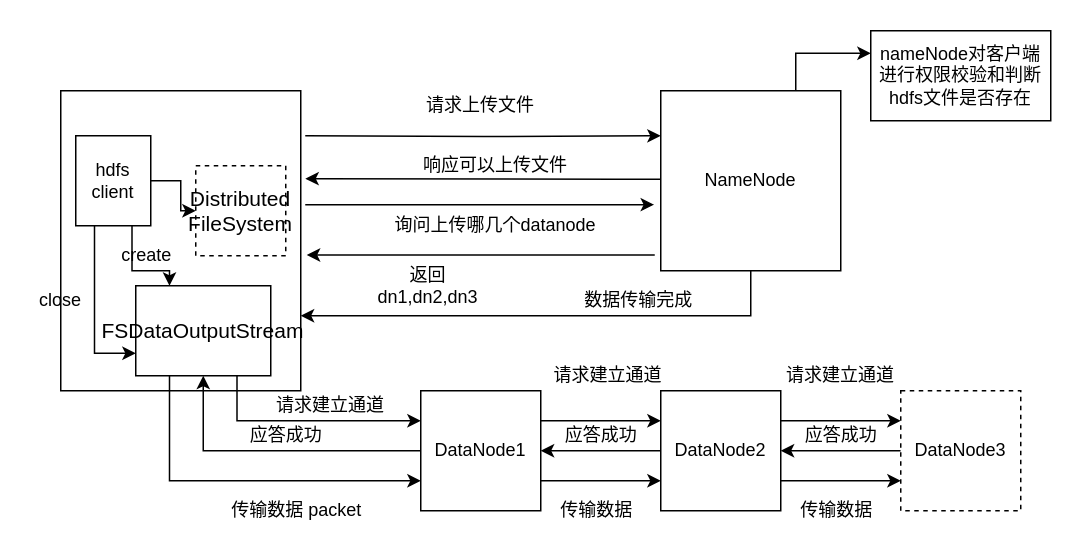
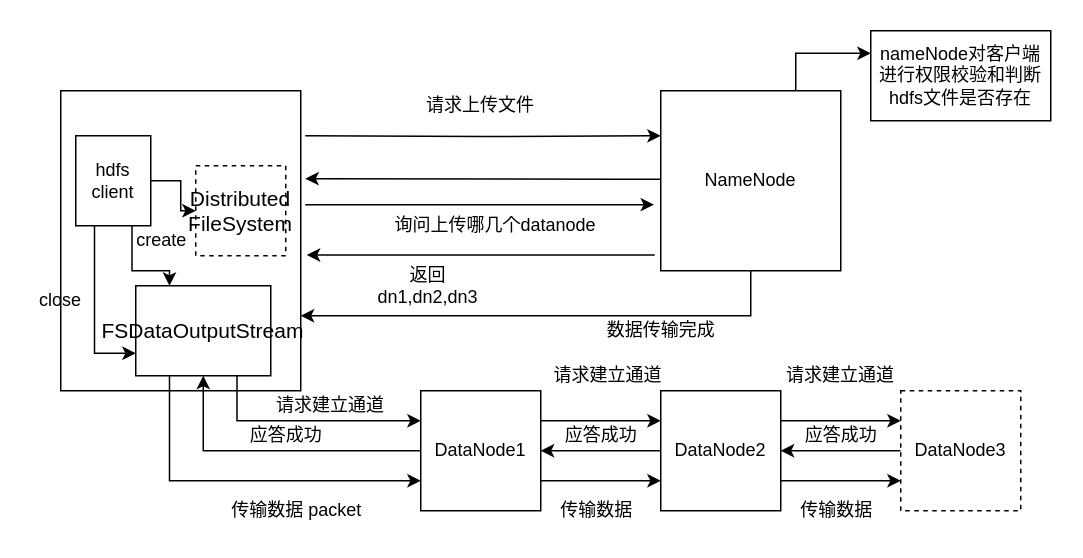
  <mxCell id="0" />
  <mxCell id="1" parent="0" />
  <mxCell id="2" style="edgeStyle=orthogonalEdgeStyle;rounded=0;orthogonalLoop=1;jettySize=auto;html=1;entryX=0;entryY=0.25;entryDx=0;entryDy=0;" edge="1" parent="1" target="12"><mxGeometry relative="1" as="geometry"><mxPoint x="203" y="90" as="sourcePoint" /></mxGeometry></mxCell>
  <mxCell id="3" value="" style="whiteSpace=wrap;html=1;" vertex="1" parent="1"><mxGeometry x="40" y="60" width="160" height="200" as="geometry" /></mxCell>
  <mxCell id="4" style="edgeStyle=orthogonalEdgeStyle;rounded=0;orthogonalLoop=1;jettySize=auto;html=1;exitX=1;exitY=0.5;exitDx=0;exitDy=0;" edge="1" parent="1" source="7" target="8"><mxGeometry relative="1" as="geometry" /></mxCell>
  <mxCell id="5" style="edgeStyle=orthogonalEdgeStyle;rounded=0;orthogonalLoop=1;jettySize=auto;html=1;exitX=0.75;exitY=1;exitDx=0;exitDy=0;entryX=0.25;entryY=0;entryDx=0;entryDy=0;" edge="1" parent="1" source="7" target="32"><mxGeometry relative="1" as="geometry"><Array as="points"><mxPoint x="88" y="180" /><mxPoint x="113" y="180" /></Array></mxGeometry></mxCell>
  <mxCell id="6" style="edgeStyle=orthogonalEdgeStyle;rounded=0;orthogonalLoop=1;jettySize=auto;html=1;exitX=0.25;exitY=1;exitDx=0;exitDy=0;entryX=0;entryY=0.75;entryDx=0;entryDy=0;" edge="1" parent="1" source="7" target="32"><mxGeometry relative="1" as="geometry" /></mxCell>
  <mxCell id="7" value="hdfs client" style="rounded=0;whiteSpace=wrap;html=1;" vertex="1" parent="1"><mxGeometry x="50" y="90" width="50" height="60" as="geometry" /></mxCell>
  <mxCell id="8" value="&lt;span lang=&quot;EN-US&quot; style=&quot;font-size: 10.5pt ; font-family: &amp;#34;calibri&amp;#34; , sans-serif&quot;&gt;Distributed FileSystem&lt;/span&gt;" style="rounded=0;whiteSpace=wrap;html=1;dashed=1;" vertex="1" parent="1"><mxGeometry x="130" y="110" width="60" height="60" as="geometry" /></mxCell>
  <mxCell id="9" style="edgeStyle=orthogonalEdgeStyle;rounded=0;orthogonalLoop=1;jettySize=auto;html=1;exitX=0.75;exitY=0;exitDx=0;exitDy=0;entryX=0;entryY=0.25;entryDx=0;entryDy=0;" edge="1" parent="1" source="12" target="24"><mxGeometry relative="1" as="geometry" /></mxCell>
  <mxCell id="10" style="edgeStyle=orthogonalEdgeStyle;rounded=0;orthogonalLoop=1;jettySize=auto;html=1;entryX=1.019;entryY=0.293;entryDx=0;entryDy=0;entryPerimeter=0;" edge="1" parent="1" source="12" target="3"><mxGeometry relative="1" as="geometry"><mxPoint x="210" y="120" as="targetPoint" /><Array as="points"><mxPoint x="410" y="119" /><mxPoint x="410" y="119" /></Array></mxGeometry></mxCell>
  <mxCell id="11" style="edgeStyle=orthogonalEdgeStyle;rounded=0;orthogonalLoop=1;jettySize=auto;html=1;exitX=0.5;exitY=1;exitDx=0;exitDy=0;entryX=1;entryY=0.75;entryDx=0;entryDy=0;" edge="1" parent="1" source="12" target="3"><mxGeometry relative="1" as="geometry" /></mxCell>
  <mxCell id="12" value="NameNode" style="whiteSpace=wrap;html=1;" vertex="1" parent="1"><mxGeometry x="440" y="60" width="120" height="120" as="geometry" /></mxCell>
  <mxCell id="13" style="edgeStyle=orthogonalEdgeStyle;rounded=0;orthogonalLoop=1;jettySize=auto;html=1;exitX=1;exitY=0.25;exitDx=0;exitDy=0;entryX=0;entryY=0.25;entryDx=0;entryDy=0;" edge="1" parent="1" source="16" target="22"><mxGeometry relative="1" as="geometry" /></mxCell>
  <mxCell id="14" style="edgeStyle=orthogonalEdgeStyle;rounded=0;orthogonalLoop=1;jettySize=auto;html=1;exitX=0;exitY=0.5;exitDx=0;exitDy=0;entryX=0.5;entryY=1;entryDx=0;entryDy=0;" edge="1" parent="1" source="16" target="32"><mxGeometry relative="1" as="geometry" /></mxCell>
  <mxCell id="15" style="edgeStyle=orthogonalEdgeStyle;rounded=0;orthogonalLoop=1;jettySize=auto;html=1;exitX=1;exitY=0.75;exitDx=0;exitDy=0;entryX=0;entryY=0.75;entryDx=0;entryDy=0;" edge="1" parent="1" source="16" target="22"><mxGeometry relative="1" as="geometry" /></mxCell>
  <mxCell id="16" value="DataNode1" style="whiteSpace=wrap;html=1;" vertex="1" parent="1"><mxGeometry x="280" y="260" width="80" height="80" as="geometry" /></mxCell>
  <mxCell id="17" style="edgeStyle=orthogonalEdgeStyle;rounded=0;orthogonalLoop=1;jettySize=auto;html=1;exitX=0;exitY=0.5;exitDx=0;exitDy=0;entryX=1;entryY=0.5;entryDx=0;entryDy=0;" edge="1" parent="1" source="18" target="22"><mxGeometry relative="1" as="geometry" /></mxCell>
  <mxCell id="18" value="DataNode3" style="whiteSpace=wrap;html=1;dashed=1;" vertex="1" parent="1"><mxGeometry x="600" y="260" width="80" height="80" as="geometry" /></mxCell>
  <mxCell id="19" style="edgeStyle=orthogonalEdgeStyle;rounded=0;orthogonalLoop=1;jettySize=auto;html=1;exitX=1;exitY=0.25;exitDx=0;exitDy=0;entryX=0;entryY=0.25;entryDx=0;entryDy=0;" edge="1" parent="1" source="22" target="18"><mxGeometry relative="1" as="geometry" /></mxCell>
  <mxCell id="20" style="edgeStyle=orthogonalEdgeStyle;rounded=0;orthogonalLoop=1;jettySize=auto;html=1;exitX=0;exitY=0.5;exitDx=0;exitDy=0;entryX=1;entryY=0.5;entryDx=0;entryDy=0;" edge="1" parent="1" source="22" target="16"><mxGeometry relative="1" as="geometry" /></mxCell>
  <mxCell id="21" style="edgeStyle=orthogonalEdgeStyle;rounded=0;orthogonalLoop=1;jettySize=auto;html=1;exitX=1;exitY=0.75;exitDx=0;exitDy=0;entryX=0;entryY=0.75;entryDx=0;entryDy=0;" edge="1" parent="1" source="22" target="18"><mxGeometry relative="1" as="geometry" /></mxCell>
  <mxCell id="22" value="DataNode2" style="whiteSpace=wrap;html=1;" vertex="1" parent="1"><mxGeometry x="440" y="260" width="80" height="80" as="geometry" /></mxCell>
  <mxCell id="23" value="请求上传文件" style="text;html=1;strokeColor=none;fillColor=none;align=center;verticalAlign=middle;whiteSpace=wrap;rounded=0;" vertex="1" parent="1"><mxGeometry x="265" y="60" width="110" height="20" as="geometry" /></mxCell>
  <mxCell id="24" value="nameNode对客户端进行权限校验和判断hdfs文件是否存在" style="rounded=0;whiteSpace=wrap;html=1;" vertex="1" parent="1"><mxGeometry x="580" y="20" width="120" height="60" as="geometry" /></mxCell>
- <mxCell id="25" value="响应可以上传文件" style="text;html=1;strokeColor=none;fillColor=none;align=center;verticalAlign=middle;whiteSpace=wrap;rounded=0;" vertex="1" parent="1"><mxGeometry x="280" y="100" width="100" height="20" as="geometry" /></mxCell>
  <mxCell id="26" value="" style="endArrow=classic;html=1;entryX=-0.037;entryY=0.633;entryDx=0;entryDy=0;entryPerimeter=0;" edge="1" parent="1" target="12"><mxGeometry width="50" height="50" relative="1" as="geometry"><mxPoint x="203" y="136" as="sourcePoint" /><mxPoint x="270" y="130" as="targetPoint" /></mxGeometry></mxCell>
  <mxCell id="27" value="询问上传哪几个datanode" style="text;html=1;strokeColor=none;fillColor=none;align=center;verticalAlign=middle;whiteSpace=wrap;rounded=0;" vertex="1" parent="1"><mxGeometry x="250" y="140" width="160" height="20" as="geometry" /></mxCell>
  <mxCell id="28" value="" style="endArrow=classic;html=1;" edge="1" parent="1"><mxGeometry width="50" height="50" relative="1" as="geometry"><mxPoint x="436" y="169.5" as="sourcePoint" /><mxPoint x="204" y="169.5" as="targetPoint" /></mxGeometry></mxCell>
  <mxCell id="29" value="返回dn1,dn2,dn3" style="text;html=1;strokeColor=none;fillColor=none;align=center;verticalAlign=middle;whiteSpace=wrap;rounded=0;" vertex="1" parent="1"><mxGeometry x="265" y="180" width="40" height="20" as="geometry" /></mxCell>
  <mxCell id="30" style="edgeStyle=orthogonalEdgeStyle;rounded=0;orthogonalLoop=1;jettySize=auto;html=1;exitX=0.75;exitY=1;exitDx=0;exitDy=0;entryX=0;entryY=0.25;entryDx=0;entryDy=0;" edge="1" parent="1" source="32" target="16"><mxGeometry relative="1" as="geometry" /></mxCell>
  <mxCell id="31" style="edgeStyle=orthogonalEdgeStyle;rounded=0;orthogonalLoop=1;jettySize=auto;html=1;exitX=0.25;exitY=1;exitDx=0;exitDy=0;entryX=0;entryY=0.75;entryDx=0;entryDy=0;" edge="1" parent="1" source="32" target="16"><mxGeometry relative="1" as="geometry" /></mxCell>
  <mxCell id="32" value="&lt;span lang=&quot;EN-US&quot; style=&quot;font-size: 10.5pt ; font-family: &amp;#34;calibri&amp;#34; , sans-serif&quot;&gt;FSDataOutputStream&lt;/span&gt;" style="rounded=0;whiteSpace=wrap;html=1;" vertex="1" parent="1"><mxGeometry x="90" y="190" width="90" height="60" as="geometry" /></mxCell>
- <mxCell id="33" value="create" style="text;html=1;strokeColor=none;fillColor=none;align=center;verticalAlign=middle;whiteSpace=wrap;rounded=0;" vertex="1" parent="1"><mxGeometry x="85" y="160" width="25" height="20" as="geometry" /></mxCell>
+ <mxCell id="33" value="create" style="text;html=1;strokeColor=none;fillColor=none;align=center;verticalAlign=middle;whiteSpace=wrap;rounded=0;" vertex="1" parent="1"><mxGeometry x="95" y="150" width="25" height="20" as="geometry" /></mxCell>
  <mxCell id="34" value="close" style="text;html=1;strokeColor=none;fillColor=none;align=center;verticalAlign=middle;whiteSpace=wrap;rounded=0;" vertex="1" parent="1"><mxGeometry x="20" y="190" width="40" height="20" as="geometry" /></mxCell>
  <mxCell id="35" value="请求建立通道" style="text;html=1;strokeColor=none;fillColor=none;align=center;verticalAlign=middle;whiteSpace=wrap;rounded=0;" vertex="1" parent="1"><mxGeometry x="165" y="260" width="110" height="20" as="geometry" /></mxCell>
  <mxCell id="36" value="请求建立通道" style="text;html=1;strokeColor=none;fillColor=none;align=center;verticalAlign=middle;whiteSpace=wrap;rounded=0;" vertex="1" parent="1"><mxGeometry x="350" y="240" width="110" height="20" as="geometry" /></mxCell>
  <mxCell id="37" value="请求建立通道" style="text;html=1;strokeColor=none;fillColor=none;align=center;verticalAlign=middle;whiteSpace=wrap;rounded=0;" vertex="1" parent="1"><mxGeometry x="505" y="240" width="110" height="20" as="geometry" /></mxCell>
  <mxCell id="38" value="应答成功" style="text;html=1;align=center;verticalAlign=middle;resizable=0;points=[];;autosize=1;" vertex="1" parent="1"><mxGeometry x="530" y="280" width="60" height="20" as="geometry" /></mxCell>
  <mxCell id="39" value="应答成功" style="text;html=1;align=center;verticalAlign=middle;resizable=0;points=[];;autosize=1;" vertex="1" parent="1"><mxGeometry x="370" y="280" width="60" height="20" as="geometry" /></mxCell>
  <mxCell id="40" value="应答成功" style="text;html=1;align=center;verticalAlign=middle;resizable=0;points=[];;autosize=1;" vertex="1" parent="1"><mxGeometry x="160" y="280" width="60" height="20" as="geometry" /></mxCell>
  <mxCell id="41" value="传输数据 packet" style="text;html=1;strokeColor=none;fillColor=none;align=center;verticalAlign=middle;whiteSpace=wrap;rounded=0;" vertex="1" parent="1"><mxGeometry x="145" y="330" width="105" height="20" as="geometry" /></mxCell>
  <mxCell id="42" value="传输数据" style="text;html=1;strokeColor=none;fillColor=none;align=center;verticalAlign=middle;whiteSpace=wrap;rounded=0;" vertex="1" parent="1"><mxGeometry x="360" y="330" width="75" height="20" as="geometry" /></mxCell>
  <mxCell id="43" value="传输数据" style="text;html=1;strokeColor=none;fillColor=none;align=center;verticalAlign=middle;whiteSpace=wrap;rounded=0;" vertex="1" parent="1"><mxGeometry x="520" y="330" width="75" height="20" as="geometry" /></mxCell>
- <mxCell id="44" value="数据传输完成" style="text;html=1;align=center;verticalAlign=middle;resizable=0;points=[];;autosize=1;" vertex="1" parent="1"><mxGeometry x="380" y="190" width="90" height="20" as="geometry" /></mxCell>
+ <mxCell id="44" value="数据传输完成" style="text;html=1;align=center;verticalAlign=middle;resizable=0;points=[];;autosize=1;" vertex="1" parent="1"><mxGeometry x="395" y="210" width="90" height="20" as="geometry" /></mxCell>
